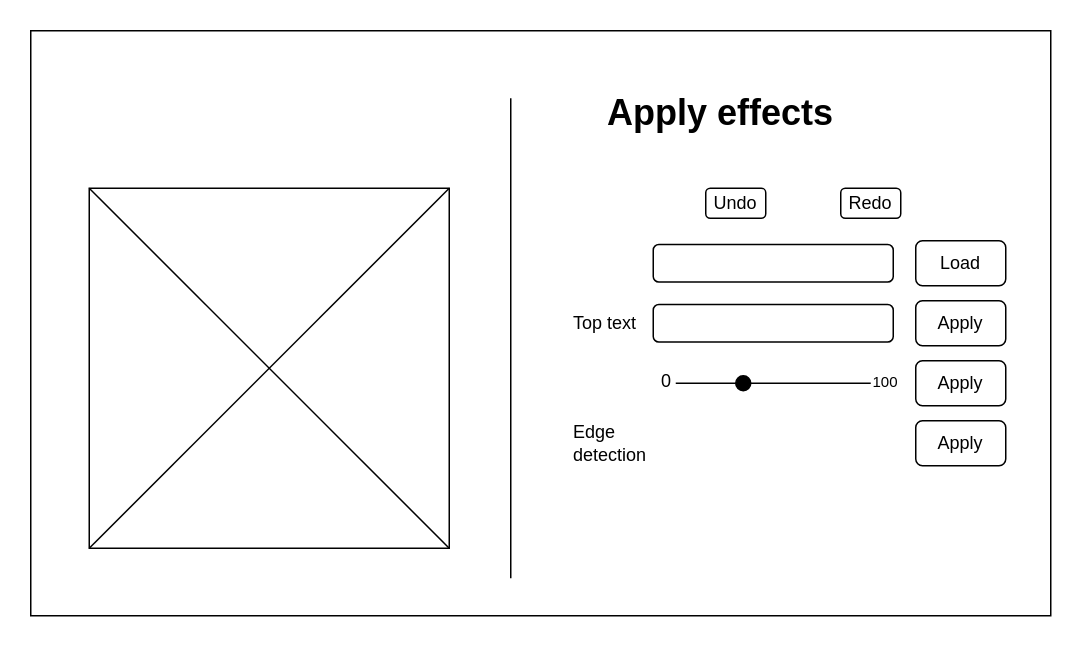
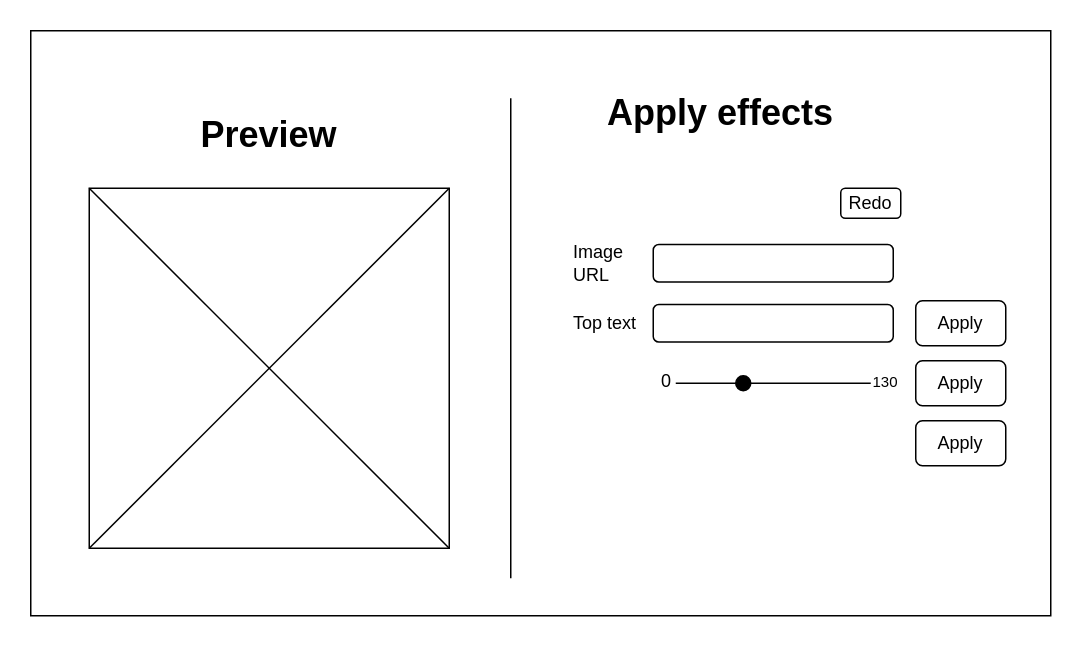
  <mxCell id="0" />
  <mxCell id="1" parent="0" />
  <mxCell id="2" value="" style="rounded=0;whiteSpace=wrap;html=1;fillColor=none;" parent="1" vertex="1"><mxGeometry x="20" y="20" width="680" height="390" as="geometry" /></mxCell>
  <mxCell id="3" value="" style="whiteSpace=wrap;html=1;aspect=fixed;" parent="1" vertex="1"><mxGeometry x="59" y="125" width="240" height="240" as="geometry" /></mxCell>
+ <mxCell id="4" value="Preview" style="text;html=1;align=center;verticalAlign=middle;whiteSpace=wrap;rounded=0;fontStyle=1;fontSize=24;" parent="1" vertex="1"><mxGeometry x="124" y="75" width="110" height="30" as="geometry" /></mxCell>
  <mxCell id="5" value="" style="endArrow=none;html=1;rounded=0;entryX=0;entryY=0;entryDx=0;entryDy=0;exitX=1;exitY=1;exitDx=0;exitDy=0;" parent="1" source="3" target="3" edge="1"><mxGeometry width="50" height="50" relative="1" as="geometry"><mxPoint x="370" y="355" as="sourcePoint" /><mxPoint x="420" y="305" as="targetPoint" /></mxGeometry></mxCell>
  <mxCell id="6" value="" style="endArrow=none;html=1;rounded=0;" parent="1" edge="1"><mxGeometry width="50" height="50" relative="1" as="geometry"><mxPoint x="340" y="385" as="sourcePoint" /><mxPoint x="340" y="65" as="targetPoint" /></mxGeometry></mxCell>
  <mxCell id="7" value="Apply effects" style="text;html=1;align=center;verticalAlign=middle;whiteSpace=wrap;rounded=0;fontStyle=1;fontSize=24;" parent="1" vertex="1"><mxGeometry x="395" y="60" width="170" height="30" as="geometry" /></mxCell>
  <mxCell id="8" value="" style="group" parent="1" vertex="1" connectable="0"><mxGeometry x="380" y="200" width="290" height="30" as="geometry" /></mxCell>
  <mxCell id="9" value="" style="rounded=1;whiteSpace=wrap;html=1;" parent="8" vertex="1"><mxGeometry x="55" y="2.5" width="160" height="25" as="geometry" /></mxCell>
  <mxCell id="10" value="Top text" style="text;html=1;align=left;verticalAlign=middle;whiteSpace=wrap;rounded=0;" parent="8" vertex="1"><mxGeometry width="50" height="30" as="geometry" /></mxCell>
  <mxCell id="11" value="Apply" style="text;html=1;align=center;verticalAlign=middle;whiteSpace=wrap;rounded=1;strokeColor=default;" parent="8" vertex="1"><mxGeometry x="230" width="60" height="30" as="geometry" /></mxCell>
  <mxCell id="12" value="" style="group;align=left;" parent="1" vertex="1" connectable="0"><mxGeometry x="380" y="160" width="290" height="30" as="geometry" /></mxCell>
  <mxCell id="13" value="" style="rounded=1;whiteSpace=wrap;html=1;" parent="12" vertex="1"><mxGeometry x="55" y="2.5" width="160" height="25" as="geometry" /></mxCell>
- <mxCell id="15" value="Load" style="text;html=1;align=center;verticalAlign=middle;whiteSpace=wrap;rounded=1;strokeColor=default;" parent="12" vertex="1"><mxGeometry x="230" width="60" height="30" as="geometry" /></mxCell>
+ <mxCell id="14" value="Image URL" style="text;html=1;align=left;verticalAlign=middle;whiteSpace=wrap;rounded=0;" parent="12" vertex="1"><mxGeometry width="50" height="30" as="geometry" /></mxCell>
  <mxCell id="16" value="" style="group" parent="1" vertex="1" connectable="0"><mxGeometry x="380" y="240" width="290" height="30" as="geometry" /></mxCell>
  <mxCell id="17" value="" style="endArrow=none;html=1;rounded=0;" parent="16" source="19" edge="1"><mxGeometry width="50" height="50" relative="1" as="geometry"><mxPoint x="70" y="15" as="sourcePoint" /><mxPoint x="200" y="15" as="targetPoint" /></mxGeometry></mxCell>
  <mxCell id="18" value="" style="endArrow=none;html=1;rounded=0;" parent="16" target="19" edge="1"><mxGeometry width="50" height="50" relative="1" as="geometry"><mxPoint x="70" y="15" as="sourcePoint" /><mxPoint x="200" y="15" as="targetPoint" /></mxGeometry></mxCell>
  <mxCell id="19" value="" style="ellipse;whiteSpace=wrap;html=1;aspect=fixed;fillColor=#000000;" parent="16" vertex="1"><mxGeometry x="110" y="10" width="10" height="10" as="geometry" /></mxCell>
  <mxCell id="20" value="Apply" style="text;html=1;align=center;verticalAlign=middle;whiteSpace=wrap;rounded=1;strokeColor=default;" parent="16" vertex="1"><mxGeometry x="230" width="60" height="30" as="geometry" /></mxCell>
  <mxCell id="21" value="0" style="text;html=1;align=center;verticalAlign=middle;whiteSpace=wrap;rounded=0;fontSize=12;" parent="16" vertex="1"><mxGeometry x="59" y="9" width="10" height="10" as="geometry" /></mxCell>
- <mxCell id="22" value="100" style="text;html=1;align=center;verticalAlign=middle;whiteSpace=wrap;rounded=0;fontSize=10;" parent="16" vertex="1"><mxGeometry x="205" y="9" width="10" height="10" as="geometry" /></mxCell>
+ <mxCell id="22" value="130" style="text;html=1;align=center;verticalAlign=middle;whiteSpace=wrap;rounded=0;fontSize=10;" parent="16" vertex="1"><mxGeometry x="205" y="9" width="10" height="10" as="geometry" /></mxCell>
  <mxCell id="23" value="" style="group;align=left;" parent="1" vertex="1" connectable="0"><mxGeometry x="380" y="280" width="290" height="30" as="geometry" /></mxCell>
- <mxCell id="24" value="Edge detection" style="text;html=1;align=left;verticalAlign=middle;whiteSpace=wrap;rounded=0;" parent="23" vertex="1"><mxGeometry width="50" height="30" as="geometry" /></mxCell>
  <mxCell id="25" value="Apply" style="text;html=1;align=center;verticalAlign=middle;whiteSpace=wrap;rounded=1;strokeColor=default;" parent="23" vertex="1"><mxGeometry x="230" width="60" height="30" as="geometry" /></mxCell>
- <mxCell id="26" value="Undo" style="text;html=1;align=center;verticalAlign=middle;whiteSpace=wrap;rounded=1;strokeColor=default;" parent="1" vertex="1"><mxGeometry x="470" y="125" width="40" height="20" as="geometry" /></mxCell>
  <mxCell id="27" value="Redo" style="text;html=1;align=center;verticalAlign=middle;whiteSpace=wrap;rounded=1;strokeColor=default;" parent="1" vertex="1"><mxGeometry x="560" y="125" width="40" height="20" as="geometry" /></mxCell>
  <mxCell id="28" value="" style="endArrow=none;html=1;rounded=0;entryX=1;entryY=0;entryDx=0;entryDy=0;exitX=0;exitY=1;exitDx=0;exitDy=0;" parent="1" source="3" target="3" edge="1"><mxGeometry width="50" height="50" relative="1" as="geometry"><mxPoint x="350" y="235" as="sourcePoint" /><mxPoint x="400" y="185" as="targetPoint" /></mxGeometry></mxCell>
